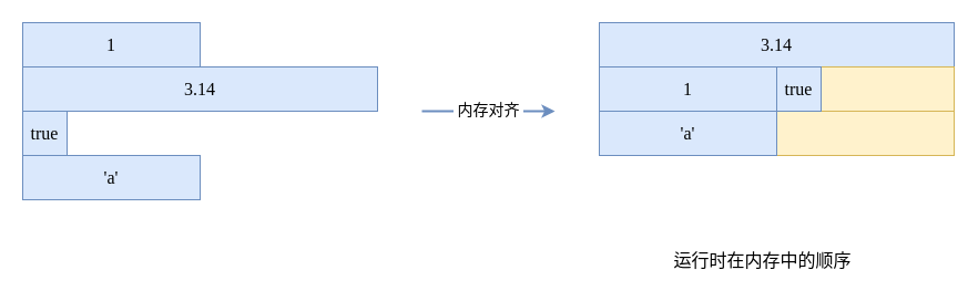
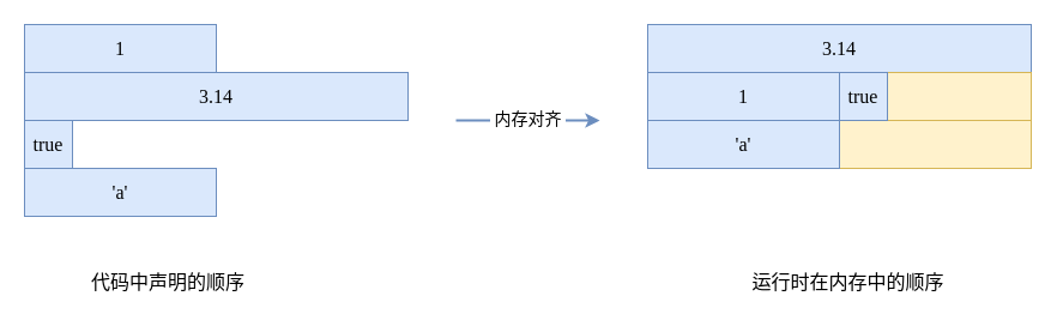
  <mxCell id="0" />
  <mxCell id="1" parent="0" />
  <mxCell id="2" value="3.14" style="rounded=0;whiteSpace=wrap;html=1;shadow=0;strokeColor=#6c8ebf;strokeWidth=1;fontFamily=Ubuntu;fontSize=16;fontStyle=0;fillColor=#dae8fc;" vertex="1" parent="1"><mxGeometry x="540" y="20" width="320" height="40" as="geometry" /></mxCell>
  <mxCell id="3" value="1" style="rounded=0;whiteSpace=wrap;html=1;shadow=0;strokeColor=#6c8ebf;strokeWidth=1;fontFamily=Ubuntu;fontSize=16;fontStyle=0;fillColor=#dae8fc;" vertex="1" parent="1"><mxGeometry x="540" y="60" width="160" height="40" as="geometry" /></mxCell>
  <mxCell id="4" value="" style="rounded=0;whiteSpace=wrap;html=1;shadow=0;strokeColor=#d6b656;strokeWidth=1;fontFamily=Ubuntu;fontSize=16;fontStyle=0;fillColor=#fff2cc;" vertex="1" parent="1"><mxGeometry x="700" y="100" width="160" height="40" as="geometry" /></mxCell>
  <mxCell id="5" value="" style="rounded=0;whiteSpace=wrap;html=1;shadow=0;strokeColor=#d6b656;strokeWidth=1;fontFamily=Ubuntu;fontSize=16;fontStyle=0;fillColor=#fff2cc;" vertex="1" parent="1"><mxGeometry x="740" y="60" width="120" height="40" as="geometry" /></mxCell>
  <mxCell id="6" value="true" style="rounded=0;whiteSpace=wrap;html=1;shadow=0;strokeColor=#6c8ebf;strokeWidth=1;fontFamily=Ubuntu;fontSize=16;fontStyle=0;fillColor=#dae8fc;" vertex="1" parent="1"><mxGeometry x="700" y="60" width="40" height="40" as="geometry" /></mxCell>
  <mxCell id="7" value="'a'" style="rounded=0;whiteSpace=wrap;html=1;shadow=0;strokeColor=#6c8ebf;strokeWidth=1;fontFamily=Ubuntu;fontSize=16;fontStyle=0;fillColor=#dae8fc;" vertex="1" parent="1"><mxGeometry x="540" y="100" width="160" height="40" as="geometry" /></mxCell>
  <mxCell id="8" value="3.14" style="rounded=0;whiteSpace=wrap;html=1;shadow=0;strokeColor=#6c8ebf;strokeWidth=1;fontFamily=Ubuntu;fontSize=16;fontStyle=0;fillColor=#dae8fc;" vertex="1" parent="1"><mxGeometry x="20" y="60" width="320" height="40" as="geometry" /></mxCell>
  <mxCell id="9" value="1" style="rounded=0;whiteSpace=wrap;html=1;shadow=0;strokeColor=#6c8ebf;strokeWidth=1;fontFamily=Ubuntu;fontSize=16;fontStyle=0;fillColor=#dae8fc;" vertex="1" parent="1"><mxGeometry x="20" y="20" width="160" height="40" as="geometry" /></mxCell>
  <mxCell id="10" value="true" style="rounded=0;whiteSpace=wrap;html=1;shadow=0;strokeColor=#6c8ebf;strokeWidth=1;fontFamily=Ubuntu;fontSize=16;fontStyle=0;fillColor=#dae8fc;" vertex="1" parent="1"><mxGeometry x="20" y="100" width="40" height="40" as="geometry" /></mxCell>
  <mxCell id="11" value="'a'" style="rounded=0;whiteSpace=wrap;html=1;shadow=0;strokeColor=#6c8ebf;strokeWidth=1;fontFamily=Ubuntu;fontSize=16;fontStyle=0;fillColor=#dae8fc;" vertex="1" parent="1"><mxGeometry x="20" y="140" width="160" height="40" as="geometry" /></mxCell>
- <mxCell id="13" value="运行时在内存中的顺序" style="text;html=1;align=center;verticalAlign=middle;whiteSpace=wrap;rounded=0;fontFamily=Ubuntu;fontSize=16;fontStyle=0;" vertex="1" parent="1"><mxGeometry x="605" y="220" width="165" height="30" as="geometry" /></mxCell>
+ <mxCell id="12" value="代码中声明的顺序" style="text;html=1;align=center;verticalAlign=middle;whiteSpace=wrap;rounded=0;fontFamily=Ubuntu;fontSize=16;fontStyle=0;" vertex="1" parent="1"><mxGeometry x="60" y="220" width="160" height="30" as="geometry" /></mxCell>
+ <mxCell id="13" value="运行时在内存中的顺序" style="text;html=1;align=center;verticalAlign=middle;whiteSpace=wrap;rounded=0;fontFamily=Ubuntu;fontSize=16;fontStyle=0;" vertex="1" parent="1"><mxGeometry x="625" y="220" width="165" height="30" as="geometry" /></mxCell>
  <mxCell id="14" value="&amp;nbsp;内存对齐&amp;nbsp;" style="endArrow=classic;html=1;rounded=1;shadow=0;strokeColor=#6c8ebf;strokeWidth=2;fontFamily=Ubuntu;fontSize=14;fontStyle=0;fillColor=#dae8fc;" edge="1" parent="1"><mxGeometry width="50" height="50" relative="1" as="geometry"><mxPoint x="380" y="100" as="sourcePoint" /><mxPoint x="500" y="100" as="targetPoint" /></mxGeometry></mxCell>
